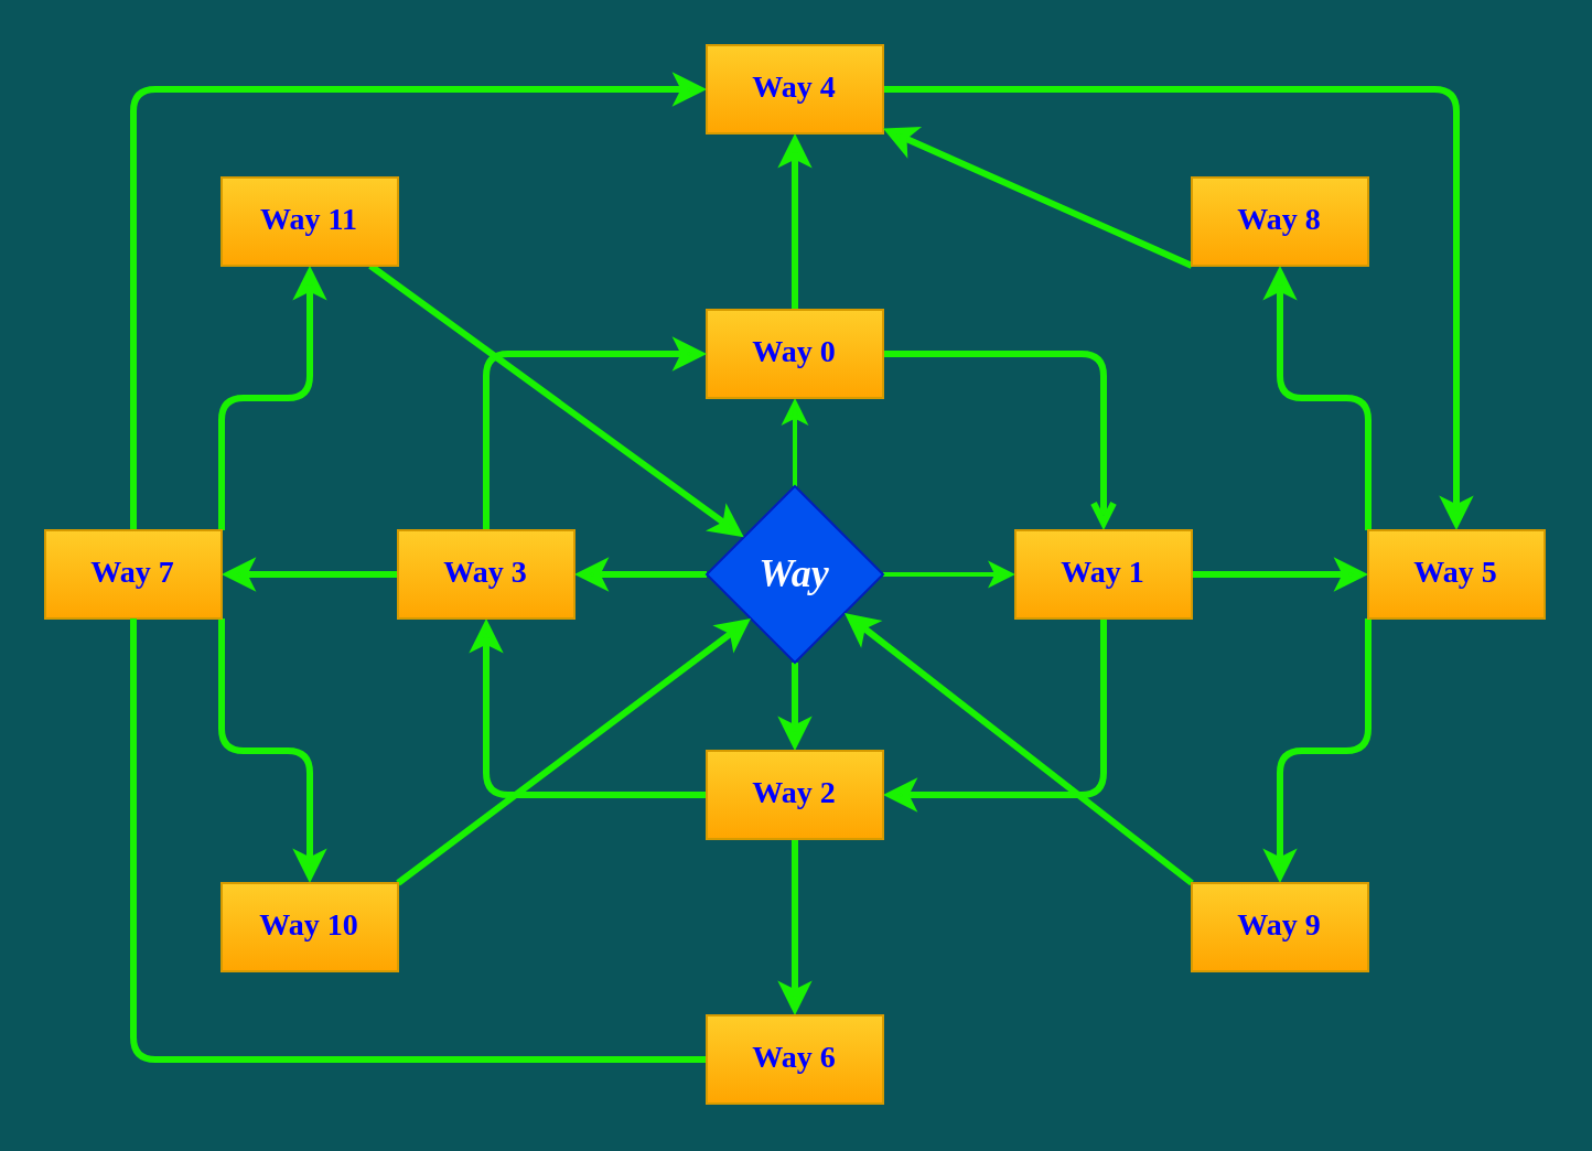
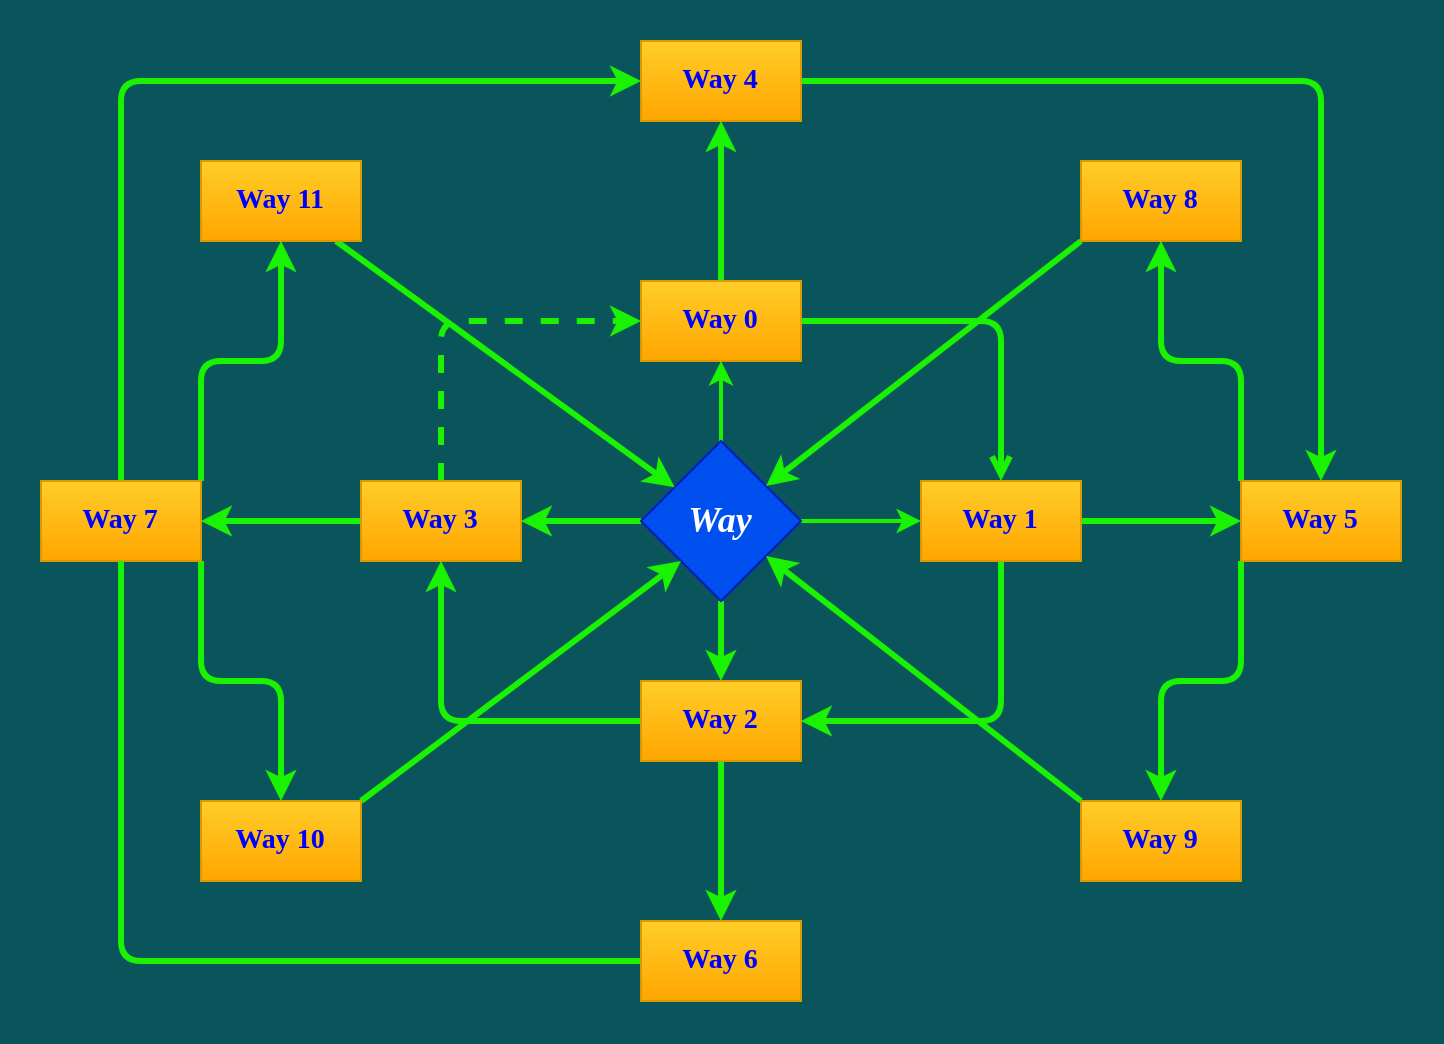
  <mxCell id="0" />
  <mxCell id="1" parent="0" />
  <mxCell id="2" value="" style="edgeStyle=orthogonalEdgeStyle;curved=0;rounded=1;sketch=0;orthogonalLoop=1;jettySize=auto;html=1;fontFamily=Lucida Console;fontSize=14;fontColor=#0000FF;strokeColor=#1AF202;fillColor=#f8cecc;strokeWidth=2;" edge="1" parent="1" source="6" target="9"><mxGeometry relative="1" as="geometry" /></mxCell>
  <mxCell id="3" value="" style="edgeStyle=orthogonalEdgeStyle;curved=0;rounded=1;sketch=0;orthogonalLoop=1;jettySize=auto;html=1;fontFamily=Lucida Console;fontSize=14;fontColor=#0000FF;strokeColor=#1AF202;fillColor=#f8cecc;strokeWidth=2;" edge="1" parent="1" source="6" target="12"><mxGeometry relative="1" as="geometry" /></mxCell>
  <mxCell id="4" value="" style="edgeStyle=orthogonalEdgeStyle;curved=0;rounded=1;sketch=0;orthogonalLoop=1;jettySize=auto;html=1;fontFamily=Lucida Console;fontSize=14;fontColor=#0000FF;strokeColor=#1AF202;strokeWidth=3;" edge="1" parent="1" source="6" target="18"><mxGeometry relative="1" as="geometry" /></mxCell>
  <mxCell id="5" value="" style="edgeStyle=orthogonalEdgeStyle;curved=0;rounded=1;sketch=0;orthogonalLoop=1;jettySize=auto;html=1;fontFamily=Lucida Console;fontSize=14;fontColor=#0000FF;strokeColor=#1AF202;strokeWidth=3;" edge="1" parent="1" source="6" target="15"><mxGeometry relative="1" as="geometry" /></mxCell>
  <mxCell id="6" value="Way" style="rhombus;whiteSpace=wrap;html=1;rounded=0;sketch=0;strokeColor=#001DBC;fillColor=#0050ef;fontColor=#ffffff;fontFamily=Lucida Console;fontSize=18;fontStyle=3" vertex="1" parent="1"><mxGeometry x="320" y="220" width="80" height="80" as="geometry" /></mxCell>
  <mxCell id="7" style="edgeStyle=orthogonalEdgeStyle;rounded=1;sketch=0;jumpStyle=none;orthogonalLoop=1;jettySize=auto;html=1;fontFamily=Lucida Console;fontSize=14;fontColor=#0000FF;strokeColor=#1AF202;strokeWidth=3;entryX=0.5;entryY=0;entryDx=0;entryDy=0;endArrow=open;" edge="1" parent="1" source="9" target="12"><mxGeometry relative="1" as="geometry"><mxPoint x="500" y="160" as="targetPoint" /></mxGeometry></mxCell>
  <mxCell id="8" value="" style="edgeStyle=orthogonalEdgeStyle;rounded=1;sketch=0;jumpStyle=none;orthogonalLoop=1;jettySize=auto;html=1;fontFamily=Lucida Console;fontSize=14;fontColor=#0000FF;strokeColor=#1AF202;strokeWidth=3;" edge="1" parent="1" source="9" target="24"><mxGeometry relative="1" as="geometry" /></mxCell>
  <mxCell id="9" value="Way 0" style="rounded=0;whiteSpace=wrap;html=1;sketch=0;fontFamily=Lucida Console;fontSize=14;shadow=0;glass=0;rotation=0;fontStyle=1;gradientColor=#ffa500;fillColor=#ffcd28;strokeColor=#d79b00;fontColor=#0000FF;" vertex="1" parent="1"><mxGeometry x="320" y="140" width="80" height="40" as="geometry" /></mxCell>
  <mxCell id="10" value="" style="edgeStyle=orthogonalEdgeStyle;rounded=1;sketch=0;orthogonalLoop=1;jettySize=auto;html=1;fontFamily=Lucida Console;fontSize=14;fontColor=#0000FF;strokeColor=#1AF202;strokeWidth=3;entryX=1;entryY=0.5;entryDx=0;entryDy=0;jumpStyle=none;" edge="1" parent="1" source="12" target="15"><mxGeometry relative="1" as="geometry"><mxPoint x="500" y="360" as="targetPoint" /><Array as="points"><mxPoint x="500" y="360" /></Array></mxGeometry></mxCell>
  <mxCell id="11" value="" style="edgeStyle=orthogonalEdgeStyle;rounded=1;sketch=0;jumpStyle=none;orthogonalLoop=1;jettySize=auto;html=1;fontFamily=Lucida Console;fontSize=14;fontColor=#0000FF;strokeColor=#1AF202;strokeWidth=3;" edge="1" parent="1" source="12" target="27"><mxGeometry relative="1" as="geometry" /></mxCell>
  <mxCell id="12" value="Way 1" style="rounded=0;whiteSpace=wrap;html=1;sketch=0;fontFamily=Lucida Console;fontSize=14;shadow=0;glass=0;rotation=0;fontStyle=1;gradientColor=#ffa500;fillColor=#ffcd28;strokeColor=#d79b00;fontColor=#0000FF;" vertex="1" parent="1"><mxGeometry x="460" y="240" width="80" height="40" as="geometry" /></mxCell>
  <mxCell id="13" style="edgeStyle=orthogonalEdgeStyle;curved=0;rounded=1;sketch=0;orthogonalLoop=1;jettySize=auto;html=1;entryX=0.5;entryY=1;entryDx=0;entryDy=0;fontFamily=Lucida Console;fontSize=14;fontColor=#0000FF;strokeColor=#1AF202;strokeWidth=3;" edge="1" parent="1" source="15" target="18"><mxGeometry relative="1" as="geometry" /></mxCell>
  <mxCell id="14" value="" style="edgeStyle=orthogonalEdgeStyle;rounded=1;sketch=0;jumpStyle=none;orthogonalLoop=1;jettySize=auto;html=1;fontFamily=Lucida Console;fontSize=14;fontColor=#0000FF;strokeColor=#1AF202;strokeWidth=3;" edge="1" parent="1" source="15" target="29"><mxGeometry relative="1" as="geometry" /></mxCell>
  <mxCell id="15" value="Way 2" style="rounded=0;whiteSpace=wrap;html=1;sketch=0;fontFamily=Lucida Console;fontSize=14;shadow=0;glass=0;rotation=0;fontStyle=1;gradientColor=#ffa500;fillColor=#ffcd28;strokeColor=#d79b00;fontColor=#0000FF;" vertex="1" parent="1"><mxGeometry x="320" y="340" width="80" height="40" as="geometry" /></mxCell>
- <mxCell id="16" style="edgeStyle=orthogonalEdgeStyle;curved=0;rounded=1;sketch=0;orthogonalLoop=1;jettySize=auto;html=1;fontFamily=Lucida Console;fontSize=14;fontColor=#0000FF;strokeColor=#1AF202;strokeWidth=3;entryX=0;entryY=0.5;entryDx=0;entryDy=0;jumpStyle=arc;" edge="1" parent="1" source="18" target="9"><mxGeometry relative="1" as="geometry"><mxPoint x="220" y="160" as="targetPoint" /><Array as="points"><mxPoint x="220" y="160" /></Array></mxGeometry></mxCell>
+ <mxCell id="16" style="edgeStyle=orthogonalEdgeStyle;curved=0;rounded=1;sketch=0;orthogonalLoop=1;jettySize=auto;html=1;fontFamily=Lucida Console;fontSize=14;fontColor=#0000FF;strokeColor=#1AF202;strokeWidth=3;entryX=0;entryY=0.5;entryDx=0;entryDy=0;jumpStyle=arc;dashed=1;" edge="1" parent="1" source="18" target="9"><mxGeometry relative="1" as="geometry"><mxPoint x="220" y="160" as="targetPoint" /><Array as="points"><mxPoint x="220" y="160" /></Array></mxGeometry></mxCell>
  <mxCell id="17" value="" style="edgeStyle=orthogonalEdgeStyle;rounded=1;sketch=0;jumpStyle=none;orthogonalLoop=1;jettySize=auto;html=1;fontFamily=Lucida Console;fontSize=14;fontColor=#0000FF;strokeColor=#1AF202;strokeWidth=3;" edge="1" parent="1" source="18" target="22"><mxGeometry relative="1" as="geometry" /></mxCell>
  <mxCell id="18" value="Way 3" style="rounded=0;whiteSpace=wrap;html=1;sketch=0;fontFamily=Lucida Console;fontSize=14;shadow=0;glass=0;rotation=0;fontStyle=1;gradientColor=#ffa500;fillColor=#ffcd28;strokeColor=#d79b00;fontColor=#0000FF;" vertex="1" parent="1"><mxGeometry x="180" y="240" width="80" height="40" as="geometry" /></mxCell>
  <mxCell id="19" style="rounded=1;sketch=0;jumpStyle=none;orthogonalLoop=1;jettySize=auto;html=1;entryX=0;entryY=0.5;entryDx=0;entryDy=0;fontFamily=Lucida Console;fontSize=14;fontColor=#0000FF;strokeColor=#1AF202;strokeWidth=3;shadow=0;edgeStyle=orthogonalEdgeStyle;sourcePerimeterSpacing=0;" edge="1" parent="1" source="22" target="24"><mxGeometry relative="1" as="geometry"><Array as="points"><mxPoint x="60" y="40" /></Array></mxGeometry></mxCell>
  <mxCell id="20" style="edgeStyle=orthogonalEdgeStyle;rounded=1;sketch=0;jumpStyle=none;orthogonalLoop=1;jettySize=auto;html=1;exitX=1;exitY=0;exitDx=0;exitDy=0;shadow=0;fontFamily=Lucida Console;fontSize=14;fontColor=#0000FF;sourcePerimeterSpacing=0;strokeColor=#1AF202;strokeWidth=3;" edge="1" parent="1" source="22" target="31"><mxGeometry relative="1" as="geometry" /></mxCell>
  <mxCell id="21" style="edgeStyle=orthogonalEdgeStyle;rounded=1;sketch=0;jumpStyle=none;orthogonalLoop=1;jettySize=auto;html=1;exitX=1;exitY=1;exitDx=0;exitDy=0;shadow=0;fontFamily=Lucida Console;fontSize=14;fontColor=#0000FF;sourcePerimeterSpacing=0;strokeColor=#1AF202;strokeWidth=3;" edge="1" parent="1" source="22" target="33"><mxGeometry relative="1" as="geometry" /></mxCell>
  <mxCell id="22" value="Way 7" style="rounded=0;whiteSpace=wrap;html=1;sketch=0;fontFamily=Lucida Console;fontSize=14;shadow=0;glass=0;rotation=0;fontStyle=1;gradientColor=#ffa500;fillColor=#ffcd28;strokeColor=#d79b00;fontColor=#0000FF;" vertex="1" parent="1"><mxGeometry y="240" width="80" height="40" as="geometry" x="20" /></mxCell>
  <mxCell id="23" style="edgeStyle=orthogonalEdgeStyle;rounded=1;sketch=0;jumpStyle=none;orthogonalLoop=1;jettySize=auto;html=1;shadow=0;fontFamily=Lucida Console;fontSize=14;fontColor=#0000FF;sourcePerimeterSpacing=0;strokeColor=#1AF202;strokeWidth=3;entryX=0.5;entryY=0;entryDx=0;entryDy=0;" edge="1" parent="1" source="24" target="27"><mxGeometry relative="1" as="geometry"><mxPoint x="660" y="230" as="targetPoint" /></mxGeometry></mxCell>
  <mxCell id="24" value="Way 4" style="rounded=0;whiteSpace=wrap;html=1;sketch=0;fontFamily=Lucida Console;fontSize=14;shadow=0;glass=0;rotation=0;fontStyle=1;gradientColor=#ffa500;fillColor=#ffcd28;strokeColor=#d79b00;fontColor=#0000FF;" vertex="1" parent="1"><mxGeometry x="320" width="80" height="40" as="geometry" y="20" /></mxCell>
  <mxCell id="25" style="edgeStyle=orthogonalEdgeStyle;rounded=1;sketch=0;jumpStyle=none;orthogonalLoop=1;jettySize=auto;html=1;exitX=0;exitY=0;exitDx=0;exitDy=0;shadow=0;fontFamily=Lucida Console;fontSize=14;fontColor=#0000FF;sourcePerimeterSpacing=0;strokeColor=#1AF202;strokeWidth=3;" edge="1" parent="1" source="27" target="35"><mxGeometry relative="1" as="geometry" /></mxCell>
  <mxCell id="26" style="edgeStyle=orthogonalEdgeStyle;rounded=1;sketch=0;jumpStyle=none;orthogonalLoop=1;jettySize=auto;html=1;exitX=0;exitY=1;exitDx=0;exitDy=0;shadow=0;fontFamily=Lucida Console;fontSize=14;fontColor=#0000FF;sourcePerimeterSpacing=0;strokeColor=#1AF202;strokeWidth=3;" edge="1" parent="1" source="27" target="37"><mxGeometry relative="1" as="geometry" /></mxCell>
  <mxCell id="27" value="Way 5" style="rounded=0;whiteSpace=wrap;html=1;sketch=0;fontFamily=Lucida Console;fontSize=14;shadow=0;glass=0;rotation=0;fontStyle=1;gradientColor=#ffa500;fillColor=#ffcd28;strokeColor=#d79b00;fontColor=#0000FF;" vertex="1" parent="1"><mxGeometry x="620" y="240" width="80" height="40" as="geometry" /></mxCell>
  <mxCell id="28" style="edgeStyle=orthogonalEdgeStyle;rounded=1;sketch=0;jumpStyle=none;orthogonalLoop=1;jettySize=auto;html=1;entryX=0.5;entryY=1;entryDx=0;entryDy=0;fontFamily=Lucida Console;fontSize=14;fontColor=#0000FF;strokeColor=#1AF202;strokeWidth=3;endArrow=none;" edge="1" parent="1" source="29" target="22"><mxGeometry relative="1" as="geometry" /></mxCell>
  <mxCell id="29" value="Way 6" style="rounded=0;whiteSpace=wrap;html=1;sketch=0;fontFamily=Lucida Console;fontSize=14;shadow=0;glass=0;rotation=0;fontStyle=1;gradientColor=#ffa500;fillColor=#ffcd28;strokeColor=#d79b00;fontColor=#0000FF;" vertex="1" parent="1"><mxGeometry x="320" y="460" width="80" height="40" as="geometry" /></mxCell>
  <mxCell id="30" style="rounded=1;sketch=0;jumpStyle=none;orthogonalLoop=1;jettySize=auto;html=1;shadow=0;fontFamily=Lucida Console;fontSize=14;fontColor=#0000FF;sourcePerimeterSpacing=0;strokeColor=#1AF202;strokeWidth=3;" edge="1" parent="1" source="31" target="6"><mxGeometry relative="1" as="geometry" /></mxCell>
  <mxCell id="31" value="Way 11" style="rounded=0;whiteSpace=wrap;html=1;sketch=0;fontFamily=Lucida Console;fontSize=14;shadow=0;glass=0;rotation=0;fontStyle=1;gradientColor=#ffa500;fillColor=#ffcd28;strokeColor=#d79b00;fontColor=#0000FF;" vertex="1" parent="1"><mxGeometry x="100" y="80" width="80" height="40" as="geometry" /></mxCell>
  <mxCell id="32" style="edgeStyle=none;rounded=1;sketch=0;jumpStyle=none;orthogonalLoop=1;jettySize=auto;html=1;exitX=1;exitY=0;exitDx=0;exitDy=0;entryX=0;entryY=1;entryDx=0;entryDy=0;shadow=0;fontFamily=Lucida Console;fontSize=14;fontColor=#0000FF;sourcePerimeterSpacing=0;strokeColor=#1AF202;strokeWidth=3;" edge="1" parent="1" source="33" target="6"><mxGeometry relative="1" as="geometry" /></mxCell>
  <mxCell id="33" value="Way 10" style="rounded=0;whiteSpace=wrap;html=1;sketch=0;fontFamily=Lucida Console;fontSize=14;shadow=0;glass=0;rotation=0;fontStyle=1;gradientColor=#ffa500;fillColor=#ffcd28;strokeColor=#d79b00;fontColor=#0000FF;" vertex="1" parent="1"><mxGeometry x="100" y="400" width="80" height="40" as="geometry" /></mxCell>
- <mxCell id="34" style="edgeStyle=none;rounded=1;sketch=0;jumpStyle=none;orthogonalLoop=1;jettySize=auto;html=1;exitX=0;exitY=1;exitDx=0;exitDy=0;shadow=0;fontFamily=Lucida Console;fontSize=14;fontColor=#0000FF;sourcePerimeterSpacing=0;strokeColor=#1AF202;strokeWidth=3;" edge="1" parent="1" source="35" target="24"><mxGeometry relative="1" as="geometry" /></mxCell>
+ <mxCell id="34" style="edgeStyle=none;rounded=1;sketch=0;jumpStyle=none;orthogonalLoop=1;jettySize=auto;html=1;exitX=0;exitY=1;exitDx=0;exitDy=0;shadow=0;fontFamily=Lucida Console;fontSize=14;fontColor=#0000FF;sourcePerimeterSpacing=0;strokeColor=#1AF202;strokeWidth=3;" edge="1" parent="1" source="35" target="6"><mxGeometry relative="1" as="geometry" /></mxCell>
  <mxCell id="35" value="Way 8" style="rounded=0;whiteSpace=wrap;html=1;sketch=0;fontFamily=Lucida Console;fontSize=14;shadow=0;glass=0;rotation=0;fontStyle=1;gradientColor=#ffa500;fillColor=#ffcd28;strokeColor=#d79b00;fontColor=#0000FF;" vertex="1" parent="1"><mxGeometry x="540" y="80" width="80" height="40" as="geometry" /></mxCell>
  <mxCell id="36" style="edgeStyle=none;rounded=1;sketch=0;jumpStyle=none;orthogonalLoop=1;jettySize=auto;html=1;exitX=0;exitY=0;exitDx=0;exitDy=0;shadow=0;fontFamily=Lucida Console;fontSize=14;fontColor=#0000FF;sourcePerimeterSpacing=0;strokeColor=#1AF202;strokeWidth=3;" edge="1" parent="1" source="37" target="6"><mxGeometry relative="1" as="geometry" /></mxCell>
  <mxCell id="37" value="Way 9" style="rounded=0;whiteSpace=wrap;html=1;sketch=0;fontFamily=Lucida Console;fontSize=14;shadow=0;glass=0;rotation=0;fontStyle=1;gradientColor=#ffa500;fillColor=#ffcd28;strokeColor=#d79b00;fontColor=#0000FF;" vertex="1" parent="1"><mxGeometry x="540" y="400" width="80" height="40" as="geometry" /></mxCell>
